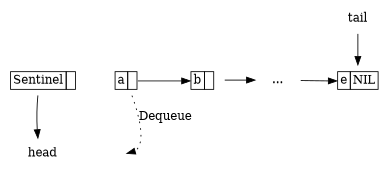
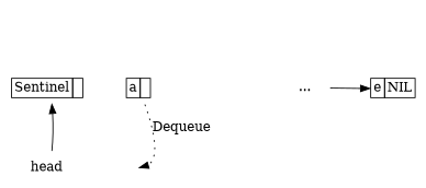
  digraph {
    node [shape=plaintext]
    n1 [label=<<table BORDER="0" CELLBORDER="1" CELLSPACING="0">       <tr><td>Sentinel</td><td port="next"> </td></tr></table>>]
    n2 [label=<<table BORDER="0" CELLBORDER="1" CELLSPACING="0">       <tr><td port="key">a</td><td port="next"> </td></tr></table>>]
-   n3 [label=<<table BORDER="0" CELLBORDER="1" CELLSPACING="0">        <tr><td port="key">b</td><td port="next"> </td></tr></table>>]
    n4 [label="..."]
    n5 [label=<<table BORDER="0" CELLBORDER="1" CELLSPACING="0">        <tr><td port="key">e</td><td port="next">NIL</td></tr></table>>]
    NIL [style=invis]
    head
-   tail
    subgraph sub_1 {
      rank=same
      n1
      n2
-     n3
      n4
      n5
    }
-   n2 -> n3 [headport=key tailport=next]
    n2 -> NIL [headport=e label=Dequeue style=dotted]
-   n3 -> n4
    n4 -> n5 [headport=key]
-   n1 -> head
-   tail -> n5
+   head -> n1
  }
